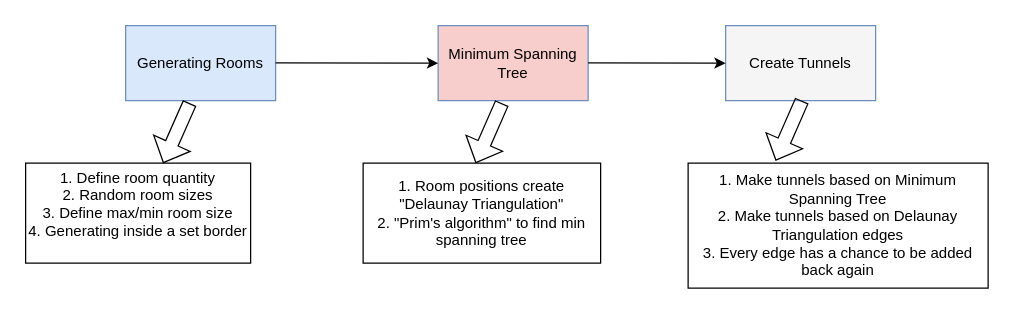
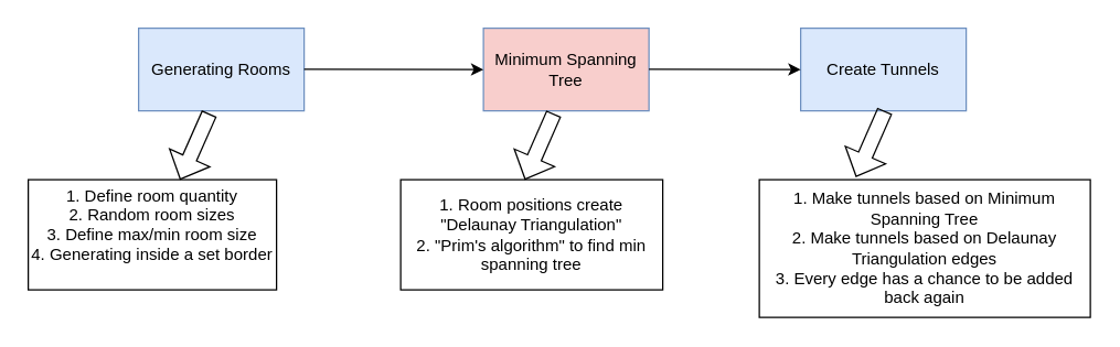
  <mxCell id="0" />
  <mxCell id="1" parent="0" />
  <mxCell id="2" value="Generating Rooms" style="rounded=0;whiteSpace=wrap;html=1;fillColor=#dae8fc;strokeColor=#6c8ebf;" vertex="1" parent="1"><mxGeometry x="100" y="20" width="120" height="60" as="geometry" /></mxCell>
  <mxCell id="3" value="Minimum Spanning Tree" style="rounded=0;whiteSpace=wrap;html=1;fillColor=#f8cecc;strokeColor=#6c8ebf;" vertex="1" parent="1"><mxGeometry x="350" y="20" width="120" height="60" as="geometry" /></mxCell>
- <mxCell id="4" value="Create Tunnels" style="rounded=0;whiteSpace=wrap;html=1;fillColor=#f5f5f5;strokeColor=#6c8ebf;" vertex="1" parent="1"><mxGeometry x="580" y="20" width="120" height="60" as="geometry" /></mxCell>
+ <mxCell id="4" value="Create Tunnels" style="rounded=0;whiteSpace=wrap;html=1;fillColor=#dae8fc;strokeColor=#6c8ebf;" vertex="1" parent="1"><mxGeometry x="580" y="20" width="120" height="60" as="geometry" /></mxCell>
  <mxCell id="5" value="1. Define room quantity&lt;br&gt;2. Random room sizes&lt;br&gt;3. Define max/min room size&lt;br&gt;4. Generating inside a set border&lt;br&gt;&lt;div&gt;&lt;br&gt;&lt;/div&gt;" style="rounded=0;whiteSpace=wrap;html=1;" vertex="1" parent="1"><mxGeometry x="20" y="130" width="180" height="80" as="geometry" /></mxCell>
  <mxCell id="6" value="1. Room positions create &quot;Delaunay Triangulation&quot;&lt;br&gt;2. &quot;Prim's algorithm&quot; to find min spanning tree" style="rounded=0;whiteSpace=wrap;html=1;" vertex="1" parent="1"><mxGeometry x="290" y="130" width="190" height="80" as="geometry" /></mxCell>
  <mxCell id="7" value="1. Make tunnels based on Minimum Spanning Tree&lt;br&gt;2. Make tunnels based on Delaunay Triangulation edges&lt;br&gt;3. Every edge has a chance to be added back again" style="rounded=0;whiteSpace=wrap;html=1;" vertex="1" parent="1"><mxGeometry x="550" y="130" width="240" height="100" as="geometry" /></mxCell>
  <mxCell id="8" value="" style="shape=flexArrow;endArrow=classic;html=1;rounded=0;width=10.857;endSize=5.28;exitX=0.427;exitY=1.033;exitDx=0;exitDy=0;exitPerimeter=0;" edge="1" parent="1" source="2"><mxGeometry width="50" height="50" relative="1" as="geometry"><mxPoint x="150" y="90" as="sourcePoint" /><mxPoint x="130" y="130" as="targetPoint" /></mxGeometry></mxCell>
  <mxCell id="9" value="" style="shape=flexArrow;endArrow=classic;html=1;rounded=0;width=10.857;endSize=5.28;exitX=0.427;exitY=1.033;exitDx=0;exitDy=0;exitPerimeter=0;" edge="1" parent="1"><mxGeometry width="50" height="50" relative="1" as="geometry"><mxPoint x="401" y="82" as="sourcePoint" /><mxPoint x="380" y="130" as="targetPoint" /></mxGeometry></mxCell>
  <mxCell id="10" value="" style="shape=flexArrow;endArrow=classic;html=1;rounded=0;width=10.857;endSize=5.28;exitX=0.427;exitY=1.033;exitDx=0;exitDy=0;exitPerimeter=0;" edge="1" parent="1"><mxGeometry width="50" height="50" relative="1" as="geometry"><mxPoint x="641" y="80" as="sourcePoint" /><mxPoint x="620" y="128" as="targetPoint" /></mxGeometry></mxCell>
  <mxCell id="11" value="" style="endArrow=classic;html=1;rounded=0;entryX=0;entryY=0.5;entryDx=0;entryDy=0;" edge="1" parent="1" target="3"><mxGeometry width="50" height="50" relative="1" as="geometry"><mxPoint x="220" y="49.71" as="sourcePoint" /><mxPoint x="290" y="49.71" as="targetPoint" /></mxGeometry></mxCell>
  <mxCell id="12" value="" style="endArrow=classic;html=1;rounded=0;" edge="1" parent="1"><mxGeometry width="50" height="50" relative="1" as="geometry"><mxPoint x="470" y="49.71" as="sourcePoint" /><mxPoint x="580" y="50" as="targetPoint" /></mxGeometry></mxCell>
